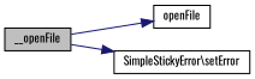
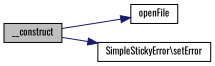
  digraph {
    rankdir=LR
    fontname=Oswald
    node [color=black fillcolor=white fontname=Oswald fontsize=10 shape=record style=filled]
    edge [color=midnightblue fontname=Oswald fontsize=10 labelfontname=Helvetica labelfontsize=10 style=solid]
-   n1 [fillcolor=grey75 fontcolor=black height=0.2 label=__openFile width=0.4]
+   n1 [fillcolor=grey75 fontcolor=black height=0.2 label=__construct width=0.4]
    n2 [height=0.2 label=openFile width=0.4]
    n3 [height=0.2 label="SimpleStickyError\\setError" width=0.4]
    n1 -> n2
    n1 -> n3
  }
